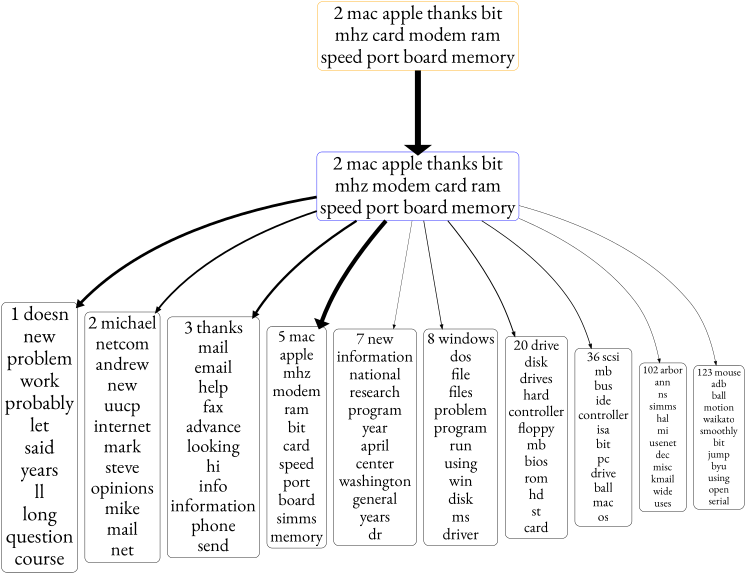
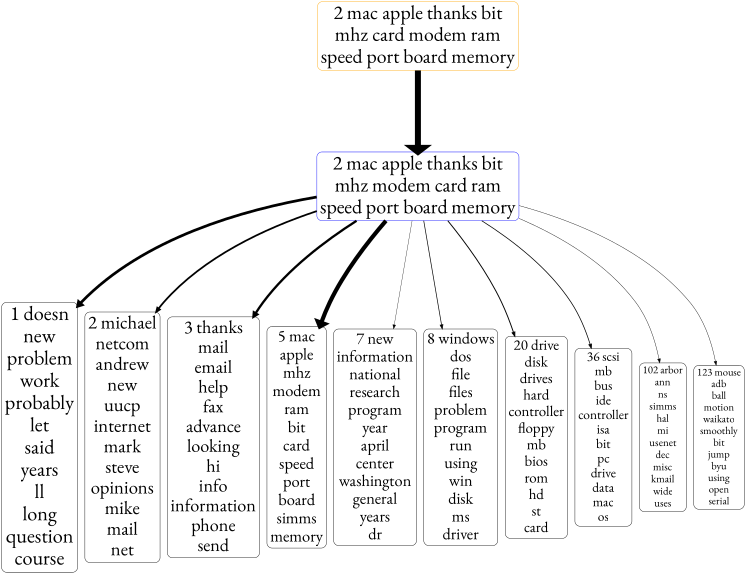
  digraph {
    fontname="EB Garamond"
    ranksep=2.8
    node [color=black fontname="EB Garamond" rank=3 shape=box style=rounded]
    edge [dir=forward fontname="EB Garamond"]
    n1 [fontsize=50 label="1 doesn\nnew\nproblem\nwork\nprobably\nlet\nsaid\nyears\nll\nlong\nquestion\ncourse"]
    n2 [fontsize=46.1741 label="2 michael\nnetcom\nandrew\nnew\nuucp\ninternet\nmark\nsteve\nopinions\nmike\nmail\nnet"]
    n3 [fontsize=44.9965 label="3 thanks\nmail\nemail\nhelp\nfax\nadvance\nlooking\nhi\ninfo\ninformation\nphone\nsend"]
    n4 [fontsize=40.7526 label="5 mac\napple\nmhz\nmodem\nram\nbit\ncard\nspeed\nport\nboard\nsimms\nmemory"]
    n5 [fontsize=40.4508 label="7 new\ninformation\nnational\nresearch\nprogram\nyear\napril\ncenter\nwashington\ngeneral\nyears\ndr"]
    n6 [fontsize=40.1499 label="8 windows\ndos\nfile\nfiles\nproblem\nprogram\nrun\nusing\nwin\ndisk\nms\ndriver"]
    n7 [fontsize=36.8942 label="20 drive\ndisk\ndrives\nhard\ncontroller\nfloppy\nmb\nbios\nrom\nhd\nst\ncard"]
-   n8 [fontsize=33.1636 label="36 scsi\nmb\nbus\nide\ncontroller\nisa\nbit\npc\ndrive\nball\nmac\nos"]
+   n8 [fontsize=33.1636 label="36 scsi\nmb\nbus\nide\ncontroller\nisa\nbit\npc\ndrive\ndata\nmac\nos"]
    n9 [fontsize=26.8187 label="102 arbor\nann\nns\nsimms\nhal\nmi\nusenet\ndec\nmisc\nkmail\nwide\nuses"]
    n10 [fontsize=26.0417 label="123 mouse\nadb\nball\nmotion\nwaikato\nsmoothly\nbit\njump\nbyu\nusing\nopen\nserial"]
    n11 [color=blue fontsize=49.5009 label="2 mac apple thanks bit\nmhz modem card ram\nspeed port board memory" rank=2]
    n12 [color=orange fontsize=48.8415 label="2 mac apple thanks bit\nmhz card modem ram\nspeed port board memory"]
    subgraph sub_1 {
      rank=same
      n1
      n2
      n3
      n4
      n5
      n6
      n7
      n8
      n9
      n10
    }
    subgraph sub_2 {
      rank=same
      n11
    }
    subgraph sub_3 {
      rank=same
      n12
    }
    subgraph sub_4 {
      rank=same
    }
    subgraph sub_5 {
      rank=same
    }
    n11 -> n1 [penwidth=6.8006]
    n11 -> n2 [penwidth=4.3938]
    n11 -> n3 [penwidth=5.7293]
    n11 -> n4 [penwidth=10.3091]
    n11 -> n5 [penwidth=0.79308]
    n11 -> n6 [penwidth=1.6655]
    n11 -> n7 [penwidth=2.3394]
    n11 -> n8 [penwidth=1.8243]
    n11 -> n9 [penwidth=0.94555]
    n11 -> n10 [penwidth=0.91971]
    n12 -> n11 [penwidth=14.8413]
  }
